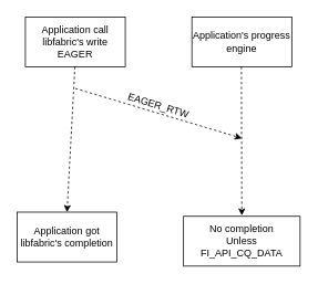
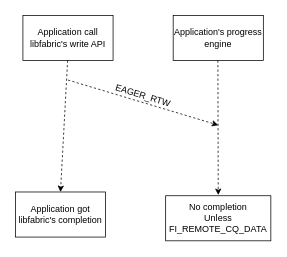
  <mxCell id="0" />
  <mxCell id="1" parent="0" />
- <mxCell id="2" value="Application call libfabric's write EAGER" style="rounded=0;whiteSpace=wrap;html=1;" parent="1" vertex="1"><mxGeometry x="30" y="20" width="120" height="60" as="geometry" /></mxCell>
+ <mxCell id="2" value="Application call libfabric's write API" style="rounded=0;whiteSpace=wrap;html=1;" parent="1" vertex="1"><mxGeometry x="30" y="20" width="120" height="60" as="geometry" /></mxCell>
  <mxCell id="3" value="Application's progress engine" style="rounded=0;whiteSpace=wrap;html=1;" parent="1" vertex="1"><mxGeometry x="230" y="20" width="120" height="60" as="geometry" /></mxCell>
  <mxCell id="4" value="" style="endArrow=classic;html=1;dashed=1;entryX=0.5;entryY=0;entryDx=0;entryDy=0;" parent="1" target="7" edge="1"><mxGeometry width="50" height="50" relative="1" as="geometry"><mxPoint x="89.5" y="80" as="sourcePoint" /><mxPoint x="90" y="250" as="targetPoint" /></mxGeometry></mxCell>
  <mxCell id="5" value="" style="endArrow=classic;html=1;dashed=1;" parent="1" edge="1"><mxGeometry width="50" height="50" relative="1" as="geometry"><mxPoint x="289.5" y="80" as="sourcePoint" /><mxPoint x="290" y="259" as="targetPoint" /></mxGeometry></mxCell>
  <mxCell id="6" value="" style="endArrow=classic;html=1;dashed=1;" parent="1" edge="1"><mxGeometry width="50" height="50" relative="1" as="geometry"><mxPoint x="90" y="106" as="sourcePoint" /><mxPoint x="290" y="166" as="targetPoint" /></mxGeometry></mxCell>
  <mxCell id="7" value="Application got libfabric's completion" style="rounded=0;whiteSpace=wrap;html=1;" parent="1" vertex="1"><mxGeometry x="20" y="255" width="120" height="60" as="geometry" /></mxCell>
- <mxCell id="8" value="No completion&lt;br&gt;Unless &lt;br&gt;FI_API_CQ_DATA" style="rounded=0;whiteSpace=wrap;html=1;" parent="1" vertex="1"><mxGeometry x="220" y="260" width="140" height="60" as="geometry" /></mxCell>
+ <mxCell id="8" value="No completion&lt;br&gt;Unless &lt;br&gt;FI_REMOTE_CQ_DATA" style="rounded=0;whiteSpace=wrap;html=1;" parent="1" vertex="1"><mxGeometry x="220" y="260" width="140" height="60" as="geometry" /></mxCell>
  <mxCell id="9" value="EAGER_RTW" style="text;html=1;strokeColor=none;fillColor=none;align=center;verticalAlign=middle;whiteSpace=wrap;rounded=0;rotation=17;" parent="1" vertex="1"><mxGeometry x="170" y="117" width="40" height="20" as="geometry" /></mxCell>
